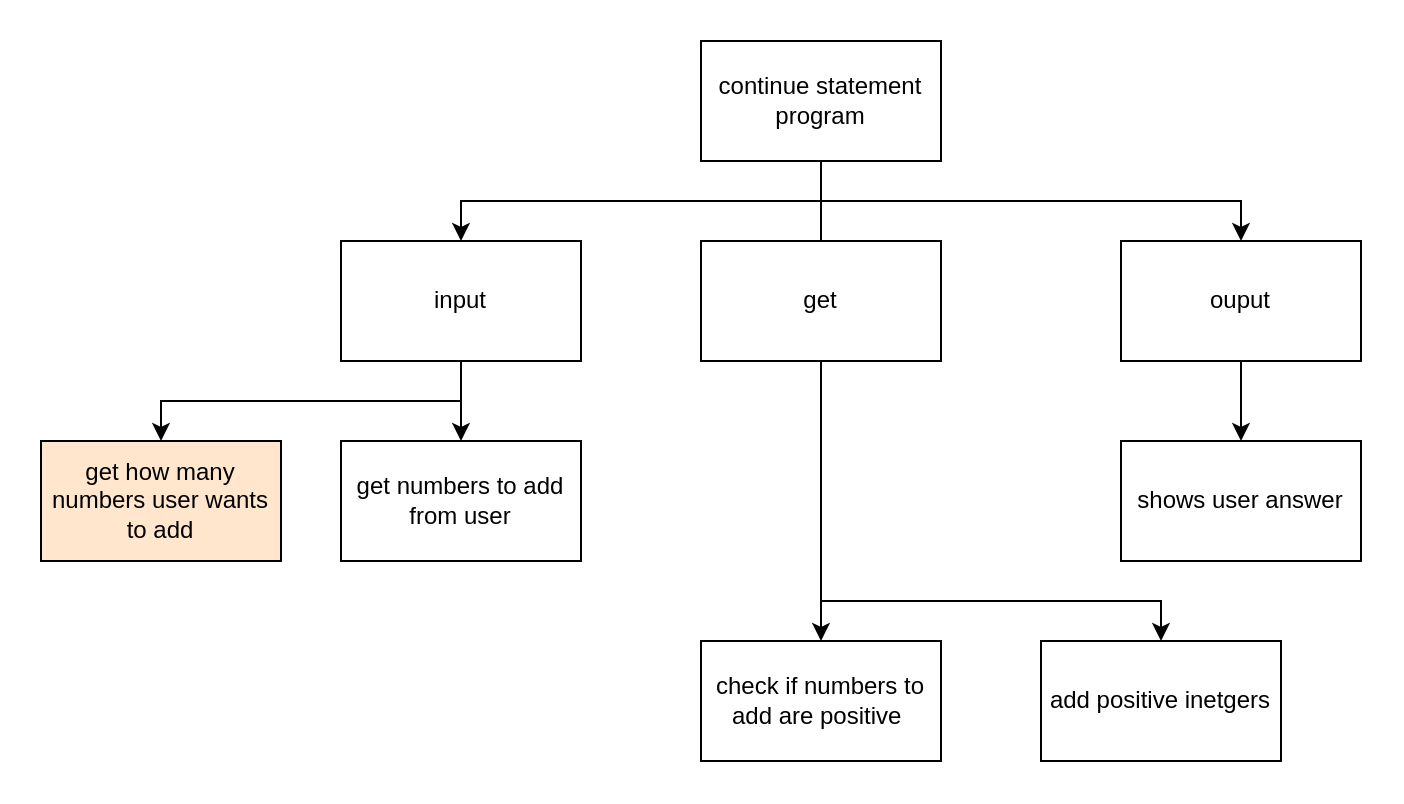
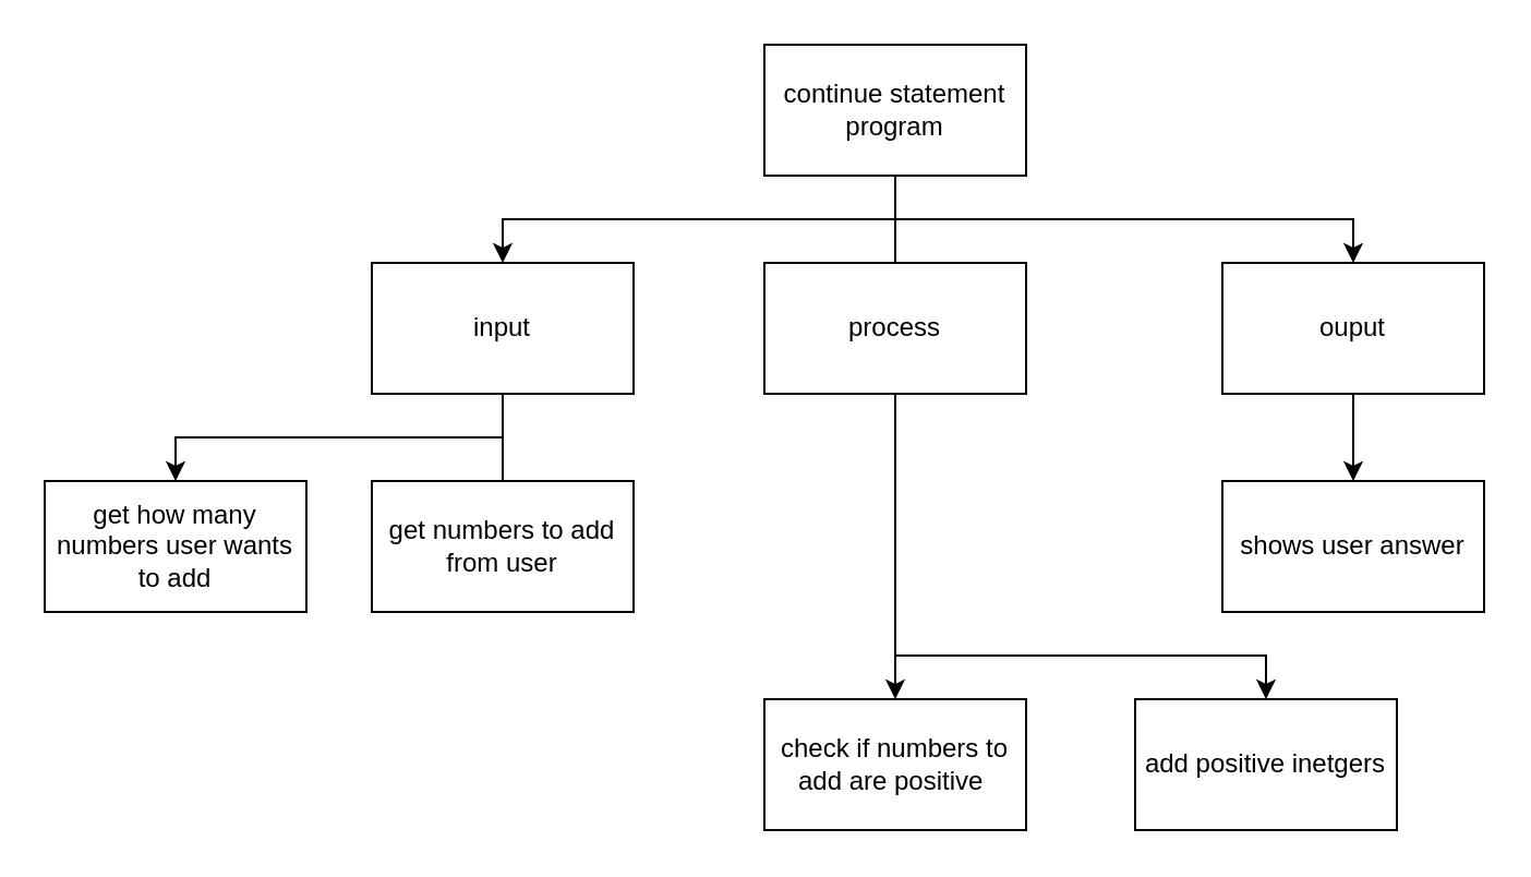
  <mxCell id="0" />
  <mxCell id="1" parent="0" />
  <mxCell id="2" style="edgeStyle=none;html=1;exitX=0.5;exitY=1;exitDx=0;exitDy=0;endArrow=none;" edge="1" parent="1" source="5" target="11"><mxGeometry relative="1" as="geometry" /></mxCell>
  <mxCell id="3" style="edgeStyle=none;html=1;entryX=0.5;entryY=0;entryDx=0;entryDy=0;rounded=0;" edge="1" parent="1" target="8"><mxGeometry relative="1" as="geometry"><mxPoint x="410" y="100" as="sourcePoint" /><Array as="points"><mxPoint x="230" y="100" /></Array></mxGeometry></mxCell>
  <mxCell id="4" style="edgeStyle=none;rounded=0;html=1;entryX=0.5;entryY=0;entryDx=0;entryDy=0;" edge="1" parent="1" target="13"><mxGeometry relative="1" as="geometry"><mxPoint x="410" y="100" as="sourcePoint" /><Array as="points"><mxPoint x="620" y="100" /></Array></mxGeometry></mxCell>
  <mxCell id="5" value="continue statement program" style="whiteSpace=wrap;html=1;" vertex="1" parent="1"><mxGeometry x="350" y="20" width="120" height="60" as="geometry" /></mxCell>
- <mxCell id="6" style="edgeStyle=none;rounded=0;html=1;exitX=0.5;exitY=1;exitDx=0;exitDy=0;" edge="1" parent="1" source="8" target="15"><mxGeometry relative="1" as="geometry" /></mxCell>
+ <mxCell id="6" style="edgeStyle=none;rounded=0;html=1;exitX=0.5;exitY=1;exitDx=0;exitDy=0;endArrow=none;" edge="1" parent="1" source="8" target="15"><mxGeometry relative="1" as="geometry" /></mxCell>
  <mxCell id="7" style="edgeStyle=none;rounded=0;html=1;entryX=0.5;entryY=0;entryDx=0;entryDy=0;" edge="1" parent="1" target="14"><mxGeometry relative="1" as="geometry"><mxPoint x="230" y="200" as="sourcePoint" /><Array as="points"><mxPoint x="80" y="200" /></Array></mxGeometry></mxCell>
  <mxCell id="8" value="input" style="whiteSpace=wrap;html=1;" vertex="1" parent="1"><mxGeometry x="170" y="120" width="120" height="60" as="geometry" /></mxCell>
  <mxCell id="9" style="edgeStyle=none;rounded=0;html=1;exitX=0.5;exitY=1;exitDx=0;exitDy=0;" edge="1" parent="1" source="11" target="16"><mxGeometry relative="1" as="geometry" /></mxCell>
  <mxCell id="10" style="edgeStyle=none;rounded=0;html=1;entryX=0.5;entryY=0;entryDx=0;entryDy=0;" edge="1" parent="1" target="17"><mxGeometry relative="1" as="geometry"><mxPoint x="410" y="300" as="sourcePoint" /><Array as="points"><mxPoint x="500" y="300" /><mxPoint x="580" y="300" /></Array></mxGeometry></mxCell>
- <mxCell id="11" value="get" style="whiteSpace=wrap;html=1;" vertex="1" parent="1"><mxGeometry x="350" y="120" width="120" height="60" as="geometry" /></mxCell>
+ <mxCell id="11" value="process" style="whiteSpace=wrap;html=1;" vertex="1" parent="1"><mxGeometry x="350" y="120" width="120" height="60" as="geometry" /></mxCell>
  <mxCell id="12" style="edgeStyle=none;rounded=0;html=1;exitX=0.5;exitY=1;exitDx=0;exitDy=0;entryX=0.5;entryY=0;entryDx=0;entryDy=0;" edge="1" parent="1" source="13" target="18"><mxGeometry relative="1" as="geometry" /></mxCell>
  <mxCell id="13" value="ouput" style="whiteSpace=wrap;html=1;" vertex="1" parent="1"><mxGeometry x="560" y="120" width="120" height="60" as="geometry" /></mxCell>
- <mxCell id="14" value="get how many numbers user wants to add" style="whiteSpace=wrap;html=1;fillColor=#ffe6cc;" vertex="1" parent="1"><mxGeometry x="20" y="220" width="120" height="60" as="geometry" /></mxCell>
+ <mxCell id="14" value="get how many numbers user wants to add" style="whiteSpace=wrap;html=1;" vertex="1" parent="1"><mxGeometry x="20" y="220" width="120" height="60" as="geometry" /></mxCell>
  <mxCell id="15" value="get numbers to add from user" style="whiteSpace=wrap;html=1;" vertex="1" parent="1"><mxGeometry x="170" y="220" width="120" height="60" as="geometry" /></mxCell>
  <mxCell id="16" value="check if numbers to add are positive&amp;nbsp;" style="whiteSpace=wrap;html=1;" vertex="1" parent="1"><mxGeometry x="350" y="320" width="120" height="60" as="geometry" /></mxCell>
  <mxCell id="17" value="add positive inetgers" style="whiteSpace=wrap;html=1;" vertex="1" parent="1"><mxGeometry x="520" y="320" width="120" height="60" as="geometry" /></mxCell>
  <mxCell id="18" value="shows user answer" style="whiteSpace=wrap;html=1;" vertex="1" parent="1"><mxGeometry x="560" y="220" width="120" height="60" as="geometry" /></mxCell>
